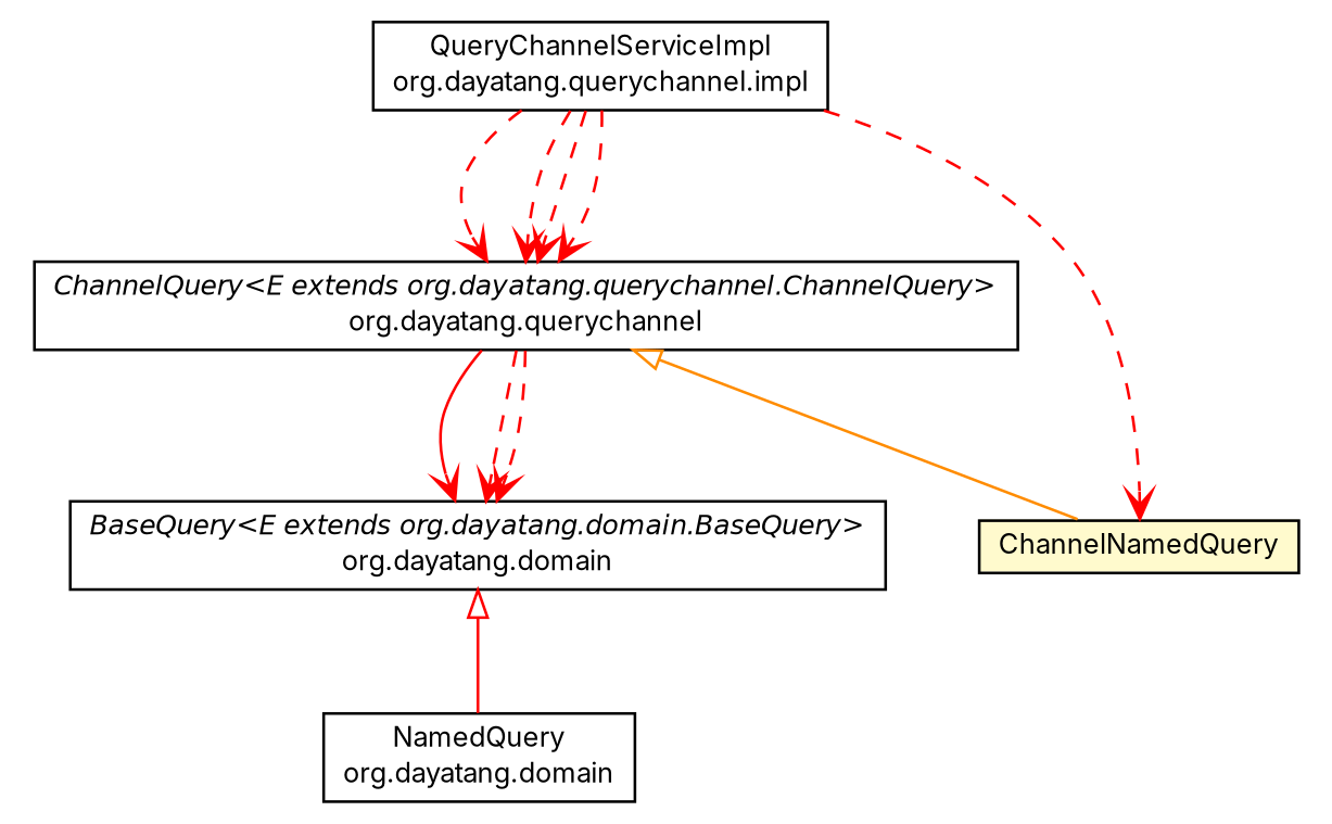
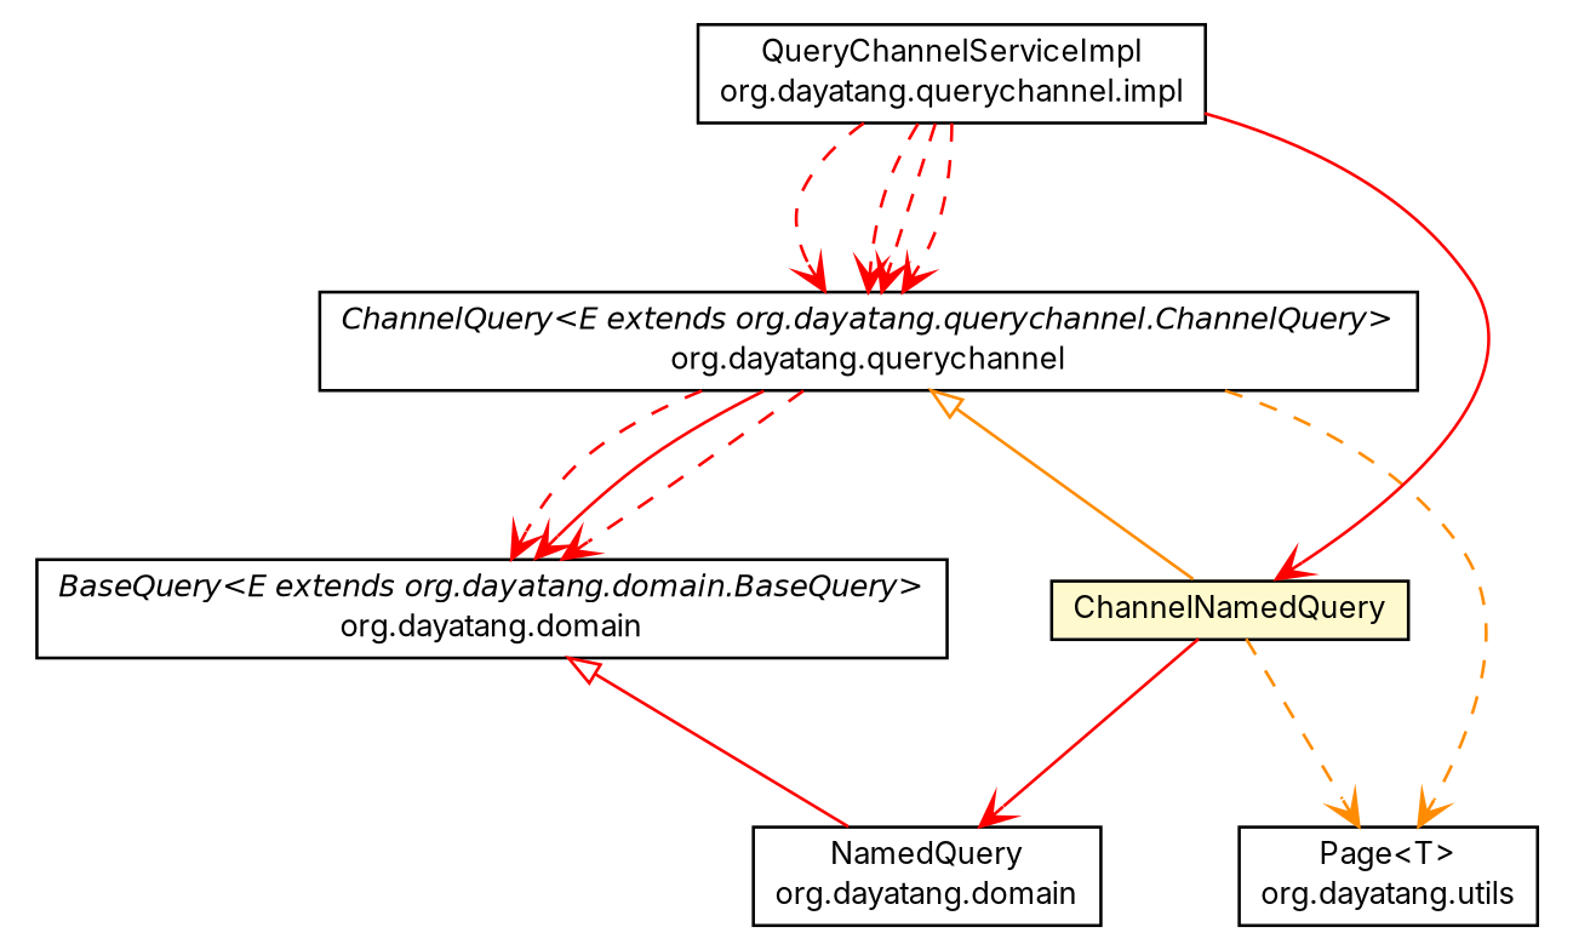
  digraph {
    fontname=Inter
    nodesep=0.25
    ranksep=0.5
    node [fontcolor=black fontname=Inter fontsize=10.0 shape=plaintext]
    edge [color=red fontname=Inter fontsize=10.0 headport=p labelfontname=Helvetica labelfontsize=10 tailport=p arrowhead=open fontcolor=black style=dashed]
+   n1 [label=<<table title="org.dayatang.utils.Page" border="0" cellborder="1" cellspacing="0" cellpadding="2" port="p" href="../../utils/Page.html"> 		<tr><td><table border="0" cellspacing="0" cellpadding="1"> <tr><td align="center" balign="center"> Page&lt;T&gt; </td></tr> <tr><td align="center" balign="center"> org.dayatang.utils </td></tr> 		</table></td></tr> 		</table>>]
    n2 [label=<<table title="org.dayatang.domain.NamedQuery" border="0" cellborder="1" cellspacing="0" cellpadding="2" port="p" href="../../domain/NamedQuery.html"> 		<tr><td><table border="0" cellspacing="0" cellpadding="1"> <tr><td align="center" balign="center"> NamedQuery </td></tr> <tr><td align="center" balign="center"> org.dayatang.domain </td></tr> 		</table></td></tr> 		</table>>]
    n3 [label=<<table title="org.dayatang.domain.BaseQuery" border="0" cellborder="1" cellspacing="0" cellpadding="2" port="p" href="../../domain/BaseQuery.html"> 		<tr><td><table border="0" cellspacing="0" cellpadding="1"> <tr><td align="center" balign="center"><font face="Helvetica-Oblique"> BaseQuery&lt;E extends org.dayatang.domain.BaseQuery&gt; </font></td></tr> <tr><td align="center" balign="center"> org.dayatang.domain </td></tr> 		</table></td></tr> 		</table>>]
    n4 [label=<<table title="org.dayatang.querychannel.ChannelQuery" border="0" cellborder="1" cellspacing="0" cellpadding="2" port="p" href="../ChannelQuery.html"> 		<tr><td><table border="0" cellspacing="0" cellpadding="1"> <tr><td align="center" balign="center"><font face="Helvetica-Oblique"> ChannelQuery&lt;E extends org.dayatang.querychannel.ChannelQuery&gt; </font></td></tr> <tr><td align="center" balign="center"> org.dayatang.querychannel </td></tr> 		</table></td></tr> 		</table>>]
    n5 [label=<<table title="org.dayatang.querychannel.query.ChannelNamedQuery" border="0" cellborder="1" cellspacing="0" cellpadding="2" port="p" bgcolor="lemonChiffon" href="./ChannelNamedQuery.html"> 		<tr><td><table border="0" cellspacing="0" cellpadding="1"> <tr><td align="center" balign="center"> ChannelNamedQuery </td></tr> 		</table></td></tr> 		</table>>]
    n6 [label=<<table title="org.dayatang.querychannel.impl.QueryChannelServiceImpl" border="0" cellborder="1" cellspacing="0" cellpadding="2" port="p" href="../impl/QueryChannelServiceImpl.html"> 		<tr><td><table border="0" cellspacing="0" cellpadding="1"> <tr><td align="center" balign="center"> QueryChannelServiceImpl </td></tr> <tr><td align="center" balign="center"> org.dayatang.querychannel.impl </td></tr> 		</table></td></tr> 		</table>>]
    n3 -> n2 [arrowtail=empty dir=back fontsize=10 arrowhead="" fontcolor="" style=""]
+   n4 -> n1 [color=darkorange label=" "]
    n4 -> n3 [label=" " style=""]
    n4 -> n3 [label=" "]
    n4 -> n3 [label=" "]
    n4 -> n5 [arrowtail=empty color=darkorange dir=back fontsize=10 arrowhead="" fontcolor="" style=""]
+   n5 -> n1 [color=darkorange label=" "]
+   n5 -> n2 [label=" " style=""]
    n6 -> n4 [label=" "]
    n6 -> n4 [label=" "]
    n6 -> n4 [label=" "]
    n6 -> n4 [label=" "]
-   n6 -> n5 [label=" "]
+   n6 -> n5 [label=" " style=solid]
  }
